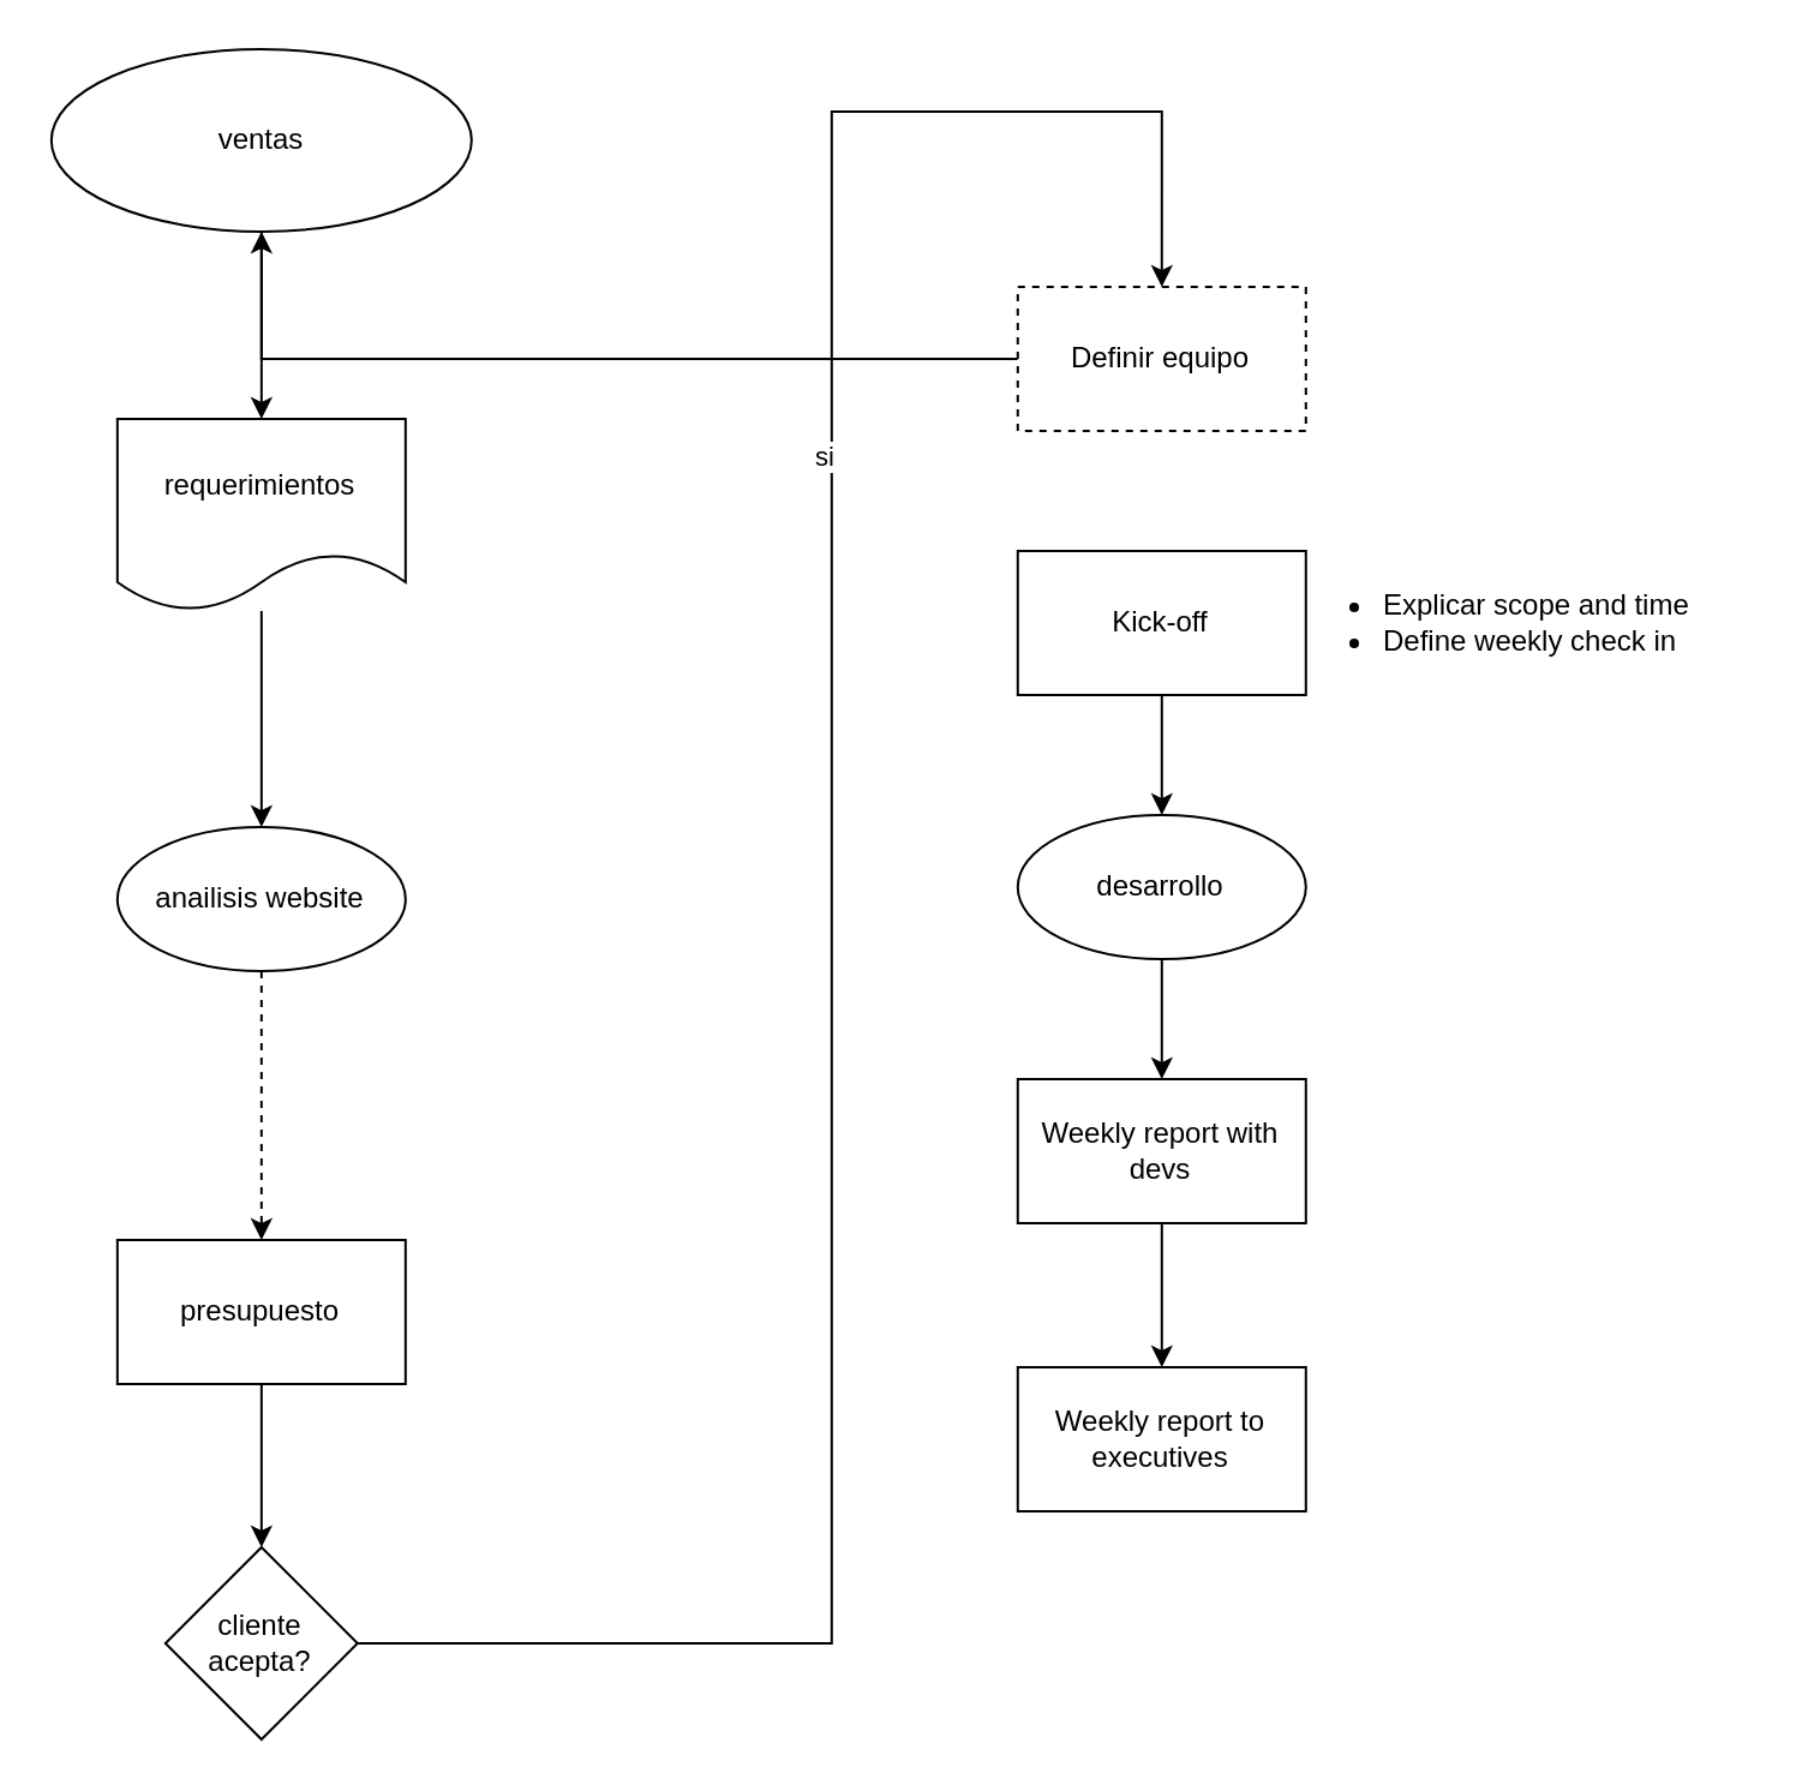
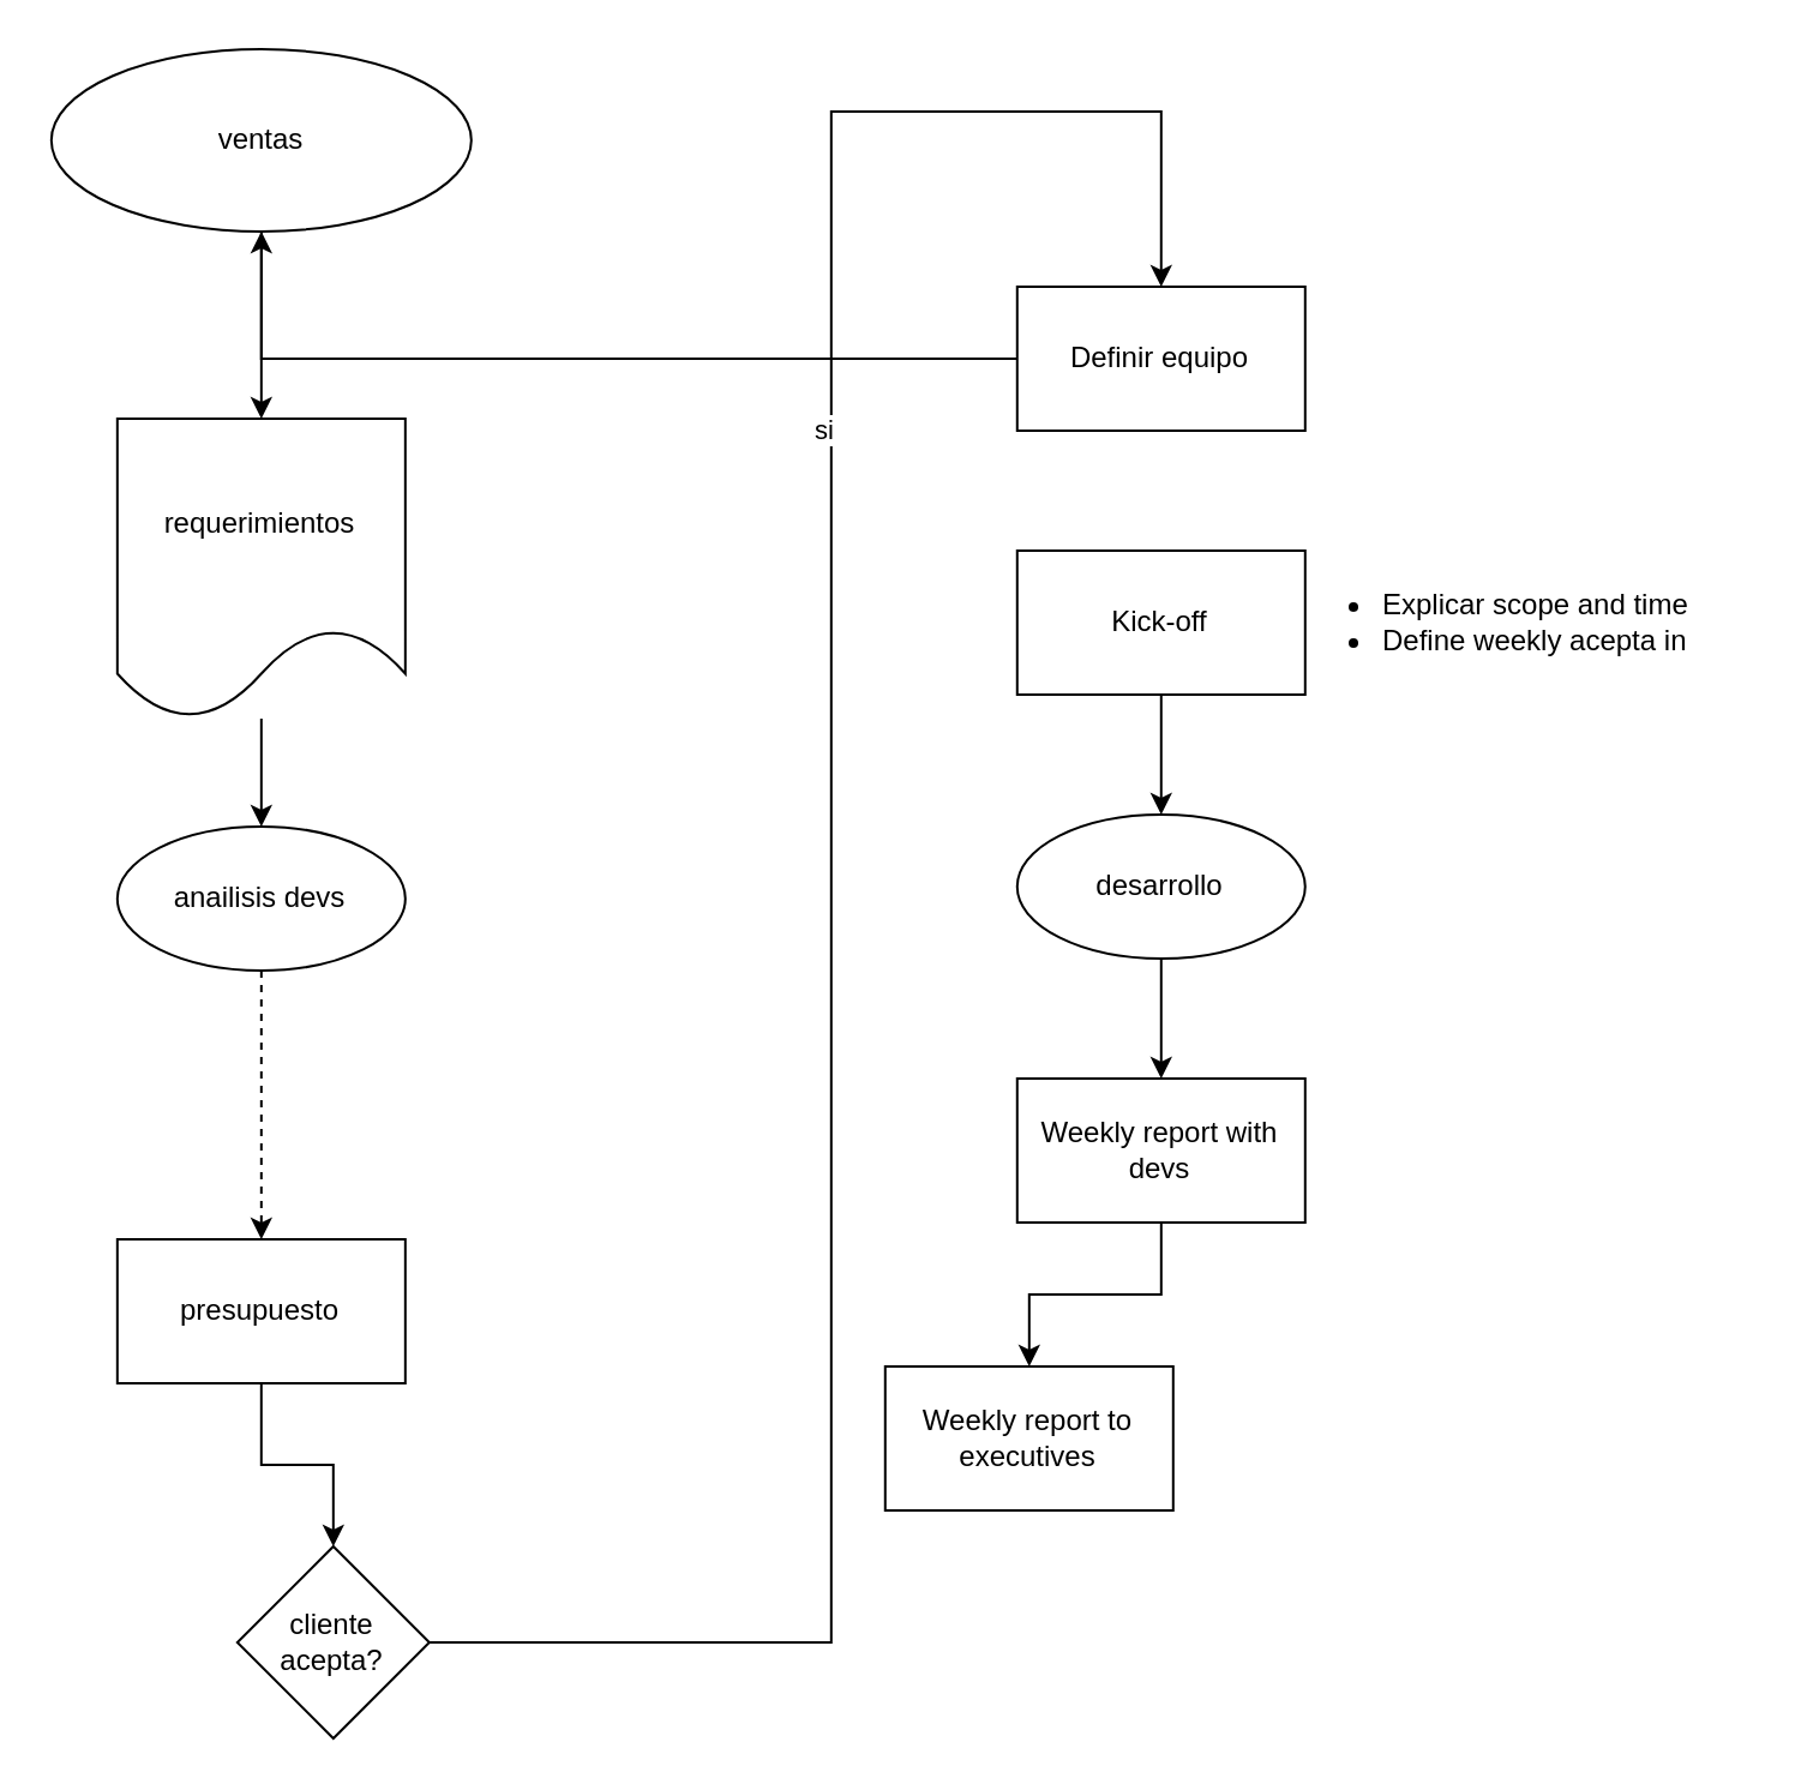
  <mxCell id="0" />
  <mxCell id="1" parent="0" />
  <mxCell id="2" value="" style="edgeStyle=orthogonalEdgeStyle;rounded=0;orthogonalLoop=1;jettySize=auto;html=1;" edge="1" parent="1" source="3" target="5"><mxGeometry relative="1" as="geometry" /></mxCell>
  <mxCell id="3" value="ventas" style="ellipse;whiteSpace=wrap;html=1;" vertex="1" parent="1"><mxGeometry x="20.91" y="20" width="175" height="76" as="geometry" /></mxCell>
  <mxCell id="4" value="" style="edgeStyle=orthogonalEdgeStyle;rounded=0;orthogonalLoop=1;jettySize=auto;html=1;" edge="1" parent="1" source="5" target="7"><mxGeometry relative="1" as="geometry" /></mxCell>
- <mxCell id="5" value="requerimientos" style="shape=document;whiteSpace=wrap;html=1;boundedLbl=1;" vertex="1" parent="1"><mxGeometry x="48.41" y="174" width="120" height="80" as="geometry" /></mxCell>
+ <mxCell id="5" value="requerimientos" style="shape=document;whiteSpace=wrap;html=1;boundedLbl=1;" vertex="1" parent="1"><mxGeometry x="48.41" y="174" width="120" height="125" as="geometry" /></mxCell>
  <mxCell id="6" style="edgeStyle=orthogonalEdgeStyle;rounded=0;orthogonalLoop=1;jettySize=auto;html=1;entryX=0.5;entryY=0;entryDx=0;entryDy=0;dashed=1;" edge="1" parent="1" source="7" target="9"><mxGeometry relative="1" as="geometry" /></mxCell>
- <mxCell id="7" value="anailisis website" style="ellipse;whiteSpace=wrap;html=1;" vertex="1" parent="1"><mxGeometry x="48.41" y="344" width="120" height="60" as="geometry" /></mxCell>
+ <mxCell id="7" value="anailisis devs" style="ellipse;whiteSpace=wrap;html=1;" vertex="1" parent="1"><mxGeometry x="48.41" y="344" width="120" height="60" as="geometry" /></mxCell>
  <mxCell id="8" style="edgeStyle=orthogonalEdgeStyle;rounded=0;orthogonalLoop=1;jettySize=auto;html=1;entryX=0.5;entryY=0;entryDx=0;entryDy=0;" edge="1" parent="1" source="9" target="12"><mxGeometry relative="1" as="geometry" /></mxCell>
  <mxCell id="9" value="presupuesto" style="whiteSpace=wrap;html=1;" vertex="1" parent="1"><mxGeometry x="48.41" y="516" width="120" height="60" as="geometry" /></mxCell>
  <mxCell id="10" style="edgeStyle=orthogonalEdgeStyle;rounded=0;orthogonalLoop=1;jettySize=auto;html=1;entryX=0.5;entryY=0;entryDx=0;entryDy=0;" edge="1" parent="1" source="12" target="16"><mxGeometry relative="1" as="geometry"><mxPoint x="108.41" y="806" as="targetPoint" /><Array as="points"><mxPoint x="345.91" y="684" /><mxPoint x="345.91" y="46" /><mxPoint x="483.91" y="46" /></Array></mxGeometry></mxCell>
  <mxCell id="11" value="si" style="edgeLabel;html=1;align=center;verticalAlign=middle;resizable=0;points=[];" vertex="1" connectable="0" parent="10"><mxGeometry x="0.324" y="3" relative="1" as="geometry"><mxPoint as="offset" /></mxGeometry></mxCell>
- <mxCell id="12" value="cliente acepta?" style="rhombus;whiteSpace=wrap;html=1;" vertex="1" parent="1"><mxGeometry x="68.41" y="644" width="80" height="80" as="geometry" /></mxCell>
+ <mxCell id="12" value="cliente acepta?" style="rhombus;whiteSpace=wrap;html=1;" vertex="1" parent="1"><mxGeometry x="98.41" y="644" width="80" height="80" as="geometry" /></mxCell>
  <mxCell id="13" style="edgeStyle=orthogonalEdgeStyle;rounded=0;orthogonalLoop=1;jettySize=auto;html=1;entryX=0.5;entryY=0;entryDx=0;entryDy=0;" edge="1" parent="1" source="14" target="20"><mxGeometry relative="1" as="geometry" /></mxCell>
  <mxCell id="14" value="desarrollo" style="ellipse;whiteSpace=wrap;html=1;" vertex="1" parent="1"><mxGeometry x="423.39" y="339" width="120" height="60" as="geometry" /></mxCell>
  <mxCell id="15" value="" style="edgeStyle=orthogonalEdgeStyle;rounded=0;orthogonalLoop=1;jettySize=auto;html=1;" edge="1" parent="1" source="16" target="3"><mxGeometry relative="1" as="geometry" /></mxCell>
- <mxCell id="16" value="Definir equipo" style="whiteSpace=wrap;html=1;dashed=1;" vertex="1" parent="1"><mxGeometry x="423.39" y="119" width="120" height="60" as="geometry" /></mxCell>
+ <mxCell id="16" value="Definir equipo" style="whiteSpace=wrap;html=1;" vertex="1" parent="1"><mxGeometry x="423.39" y="119" width="120" height="60" as="geometry" /></mxCell>
  <mxCell id="17" style="edgeStyle=orthogonalEdgeStyle;rounded=0;orthogonalLoop=1;jettySize=auto;html=1;entryX=0.5;entryY=0;entryDx=0;entryDy=0;" edge="1" parent="1" source="18" target="14"><mxGeometry relative="1" as="geometry" /></mxCell>
  <mxCell id="18" value="Kick-off" style="whiteSpace=wrap;html=1;" vertex="1" parent="1"><mxGeometry x="423.39" y="229" width="120" height="60" as="geometry" /></mxCell>
  <mxCell id="19" value="" style="edgeStyle=orthogonalEdgeStyle;rounded=0;orthogonalLoop=1;jettySize=auto;html=1;" edge="1" parent="1" source="20" target="21"><mxGeometry relative="1" as="geometry" /></mxCell>
  <mxCell id="20" value="Weekly report with devs" style="whiteSpace=wrap;html=1;" vertex="1" parent="1"><mxGeometry x="423.39" y="449" width="120" height="60" as="geometry" /></mxCell>
- <mxCell id="21" value="Weekly report to executives" style="whiteSpace=wrap;html=1;" vertex="1" parent="1"><mxGeometry x="423.39" y="569" width="120" height="60" as="geometry" /></mxCell>
- <mxCell id="22" value="&lt;ul&gt;&lt;li&gt;Explicar scope and time&lt;/li&gt;&lt;li&gt;Define weekly check in&lt;/li&gt;&lt;/ul&gt;" style="text;strokeColor=none;fillColor=none;html=1;whiteSpace=wrap;verticalAlign=middle;overflow=hidden;" vertex="1" parent="1"><mxGeometry x="534" y="219" width="192" height="80" as="geometry" /></mxCell>
+ <mxCell id="21" value="Weekly report to executives" style="whiteSpace=wrap;html=1;" vertex="1" parent="1"><mxGeometry x="368.39" y="569" width="120" height="60" as="geometry" /></mxCell>
+ <mxCell id="22" value="&lt;ul&gt;&lt;li&gt;Explicar scope and time&lt;/li&gt;&lt;li&gt;Define weekly acepta in&lt;/li&gt;&lt;/ul&gt;" style="text;strokeColor=none;fillColor=none;html=1;whiteSpace=wrap;verticalAlign=middle;overflow=hidden;" vertex="1" parent="1"><mxGeometry x="534" y="219" width="192" height="80" as="geometry" /></mxCell>
